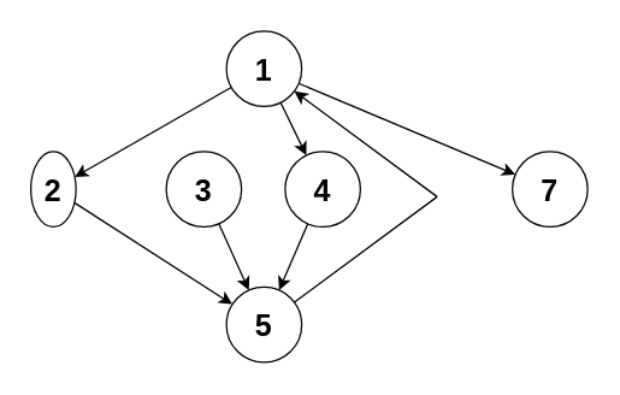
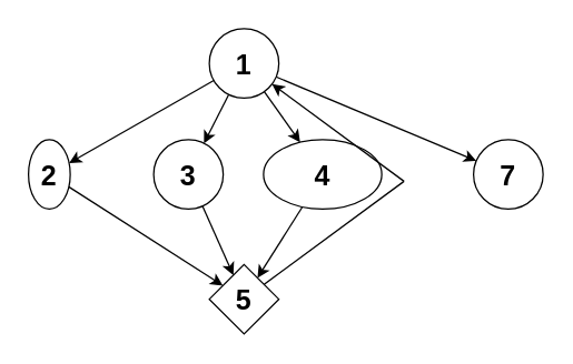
  <mxCell id="0" />
  <mxCell id="1" parent="0" />
  <mxCell id="2" value="&lt;font style=&quot;font-size: 20px&quot;&gt;&lt;b&gt;1&lt;/b&gt;&lt;/font&gt;" style="ellipse;whiteSpace=wrap;html=1;aspect=fixed;" vertex="1" parent="1"><mxGeometry x="150" y="20" width="50" height="50" as="geometry" /></mxCell>
  <mxCell id="3" value="&lt;font style=&quot;font-size: 20px&quot;&gt;&lt;b&gt;2&lt;/b&gt;&lt;/font&gt;" style="ellipse;whiteSpace=wrap;html=1;aspect=fixed;" vertex="1" parent="1"><mxGeometry x="20" y="100" width="30" height="50" as="geometry" /></mxCell>
  <mxCell id="4" value="&lt;font style=&quot;font-size: 20px&quot;&gt;&lt;b&gt;3&lt;/b&gt;&lt;/font&gt;" style="ellipse;whiteSpace=wrap;html=1;aspect=fixed;" vertex="1" parent="1"><mxGeometry x="110" y="100" width="50" height="50" as="geometry" /></mxCell>
- <mxCell id="5" value="&lt;font style=&quot;font-size: 20px&quot;&gt;&lt;b&gt;5&lt;/b&gt;&lt;/font&gt;" style="ellipse;whiteSpace=wrap;html=1;aspect=fixed;" vertex="1" parent="1"><mxGeometry x="150" y="190" width="50" height="50" as="geometry" /></mxCell>
+ <mxCell id="5" value="&lt;font style=&quot;font-size: 20px&quot;&gt;&lt;b&gt;5&lt;/b&gt;&lt;/font&gt;" style="rhombus;whiteSpace=wrap;html=1;aspect=fixed;" vertex="1" parent="1"><mxGeometry x="150" y="190" width="50" height="50" as="geometry" /></mxCell>
  <mxCell id="6" value="" style="endArrow=classic;html=1;" edge="1" parent="1" source="2" target="3"><mxGeometry width="50" height="50" relative="1" as="geometry"><mxPoint x="190" y="150" as="sourcePoint" /><mxPoint x="240" y="100" as="targetPoint" /></mxGeometry></mxCell>
+ <mxCell id="7" value="" style="endArrow=classic;html=1;" edge="1" parent="1" source="2" target="4"><mxGeometry width="50" height="50" relative="1" as="geometry"><mxPoint x="190" y="150" as="sourcePoint" /><mxPoint x="240" y="100" as="targetPoint" /></mxGeometry></mxCell>
  <mxCell id="8" value="" style="endArrow=classic;html=1;" edge="1" parent="1" source="3" target="5"><mxGeometry width="50" height="50" relative="1" as="geometry"><mxPoint x="190" y="150" as="sourcePoint" /><mxPoint x="240" y="100" as="targetPoint" /></mxGeometry></mxCell>
  <mxCell id="9" value="" style="endArrow=classic;html=1;" edge="1" parent="1" source="4" target="5"><mxGeometry width="50" height="50" relative="1" as="geometry"><mxPoint x="190" y="150" as="sourcePoint" /><mxPoint x="240" y="100" as="targetPoint" /></mxGeometry></mxCell>
  <mxCell id="10" value="&lt;font style=&quot;font-size: 20px&quot;&gt;&lt;b&gt;7&lt;/b&gt;&lt;/font&gt;" style="ellipse;whiteSpace=wrap;html=1;aspect=fixed;" vertex="1" parent="1"><mxGeometry x="340" y="100" width="50" height="50" as="geometry" /></mxCell>
  <mxCell id="11" value="" style="endArrow=classic;html=1;" edge="1" parent="1" source="2" target="10"><mxGeometry width="50" height="50" relative="1" as="geometry"><mxPoint x="190" y="150" as="sourcePoint" /><mxPoint x="240" y="100" as="targetPoint" /></mxGeometry></mxCell>
- <mxCell id="12" value="&lt;font style=&quot;font-size: 20px&quot;&gt;&lt;b&gt;4&lt;/b&gt;&lt;/font&gt;" style="ellipse;whiteSpace=wrap;html=1;aspect=fixed;" vertex="1" parent="1"><mxGeometry x="189" y="100" width="50" height="50" as="geometry" /></mxCell>
+ <mxCell id="12" value="&lt;font style=&quot;font-size: 20px&quot;&gt;&lt;b&gt;4&lt;/b&gt;&lt;/font&gt;" style="ellipse;whiteSpace=wrap;html=1;aspect=fixed;" vertex="1" parent="1"><mxGeometry x="189" y="100" width="85" height="50" as="geometry" /></mxCell>
  <mxCell id="13" value="" style="endArrow=classic;html=1;" edge="1" parent="1" target="12" source="2"><mxGeometry width="50" height="50" relative="1" as="geometry"><mxPoint x="219.249" y="79.33" as="sourcePoint" /><mxPoint x="290" y="110" as="targetPoint" /></mxGeometry></mxCell>
  <mxCell id="14" value="" style="endArrow=classic;html=1;" edge="1" parent="1" source="12" target="5"><mxGeometry width="50" height="50" relative="1" as="geometry"><mxPoint x="240" y="160" as="sourcePoint" /><mxPoint x="219.577" y="200.595" as="targetPoint" /></mxGeometry></mxCell>
  <mxCell id="15" value="" style="endArrow=none;html=1;" edge="1" parent="1" source="5"><mxGeometry width="50" height="50" relative="1" as="geometry"><mxPoint x="190" y="150" as="sourcePoint" /><mxPoint x="290" y="130" as="targetPoint" /></mxGeometry></mxCell>
  <mxCell id="16" value="" style="endArrow=classic;html=1;" edge="1" parent="1" target="2"><mxGeometry width="50" height="50" relative="1" as="geometry"><mxPoint x="290" y="130" as="sourcePoint" /><mxPoint x="240" y="100" as="targetPoint" /></mxGeometry></mxCell>
